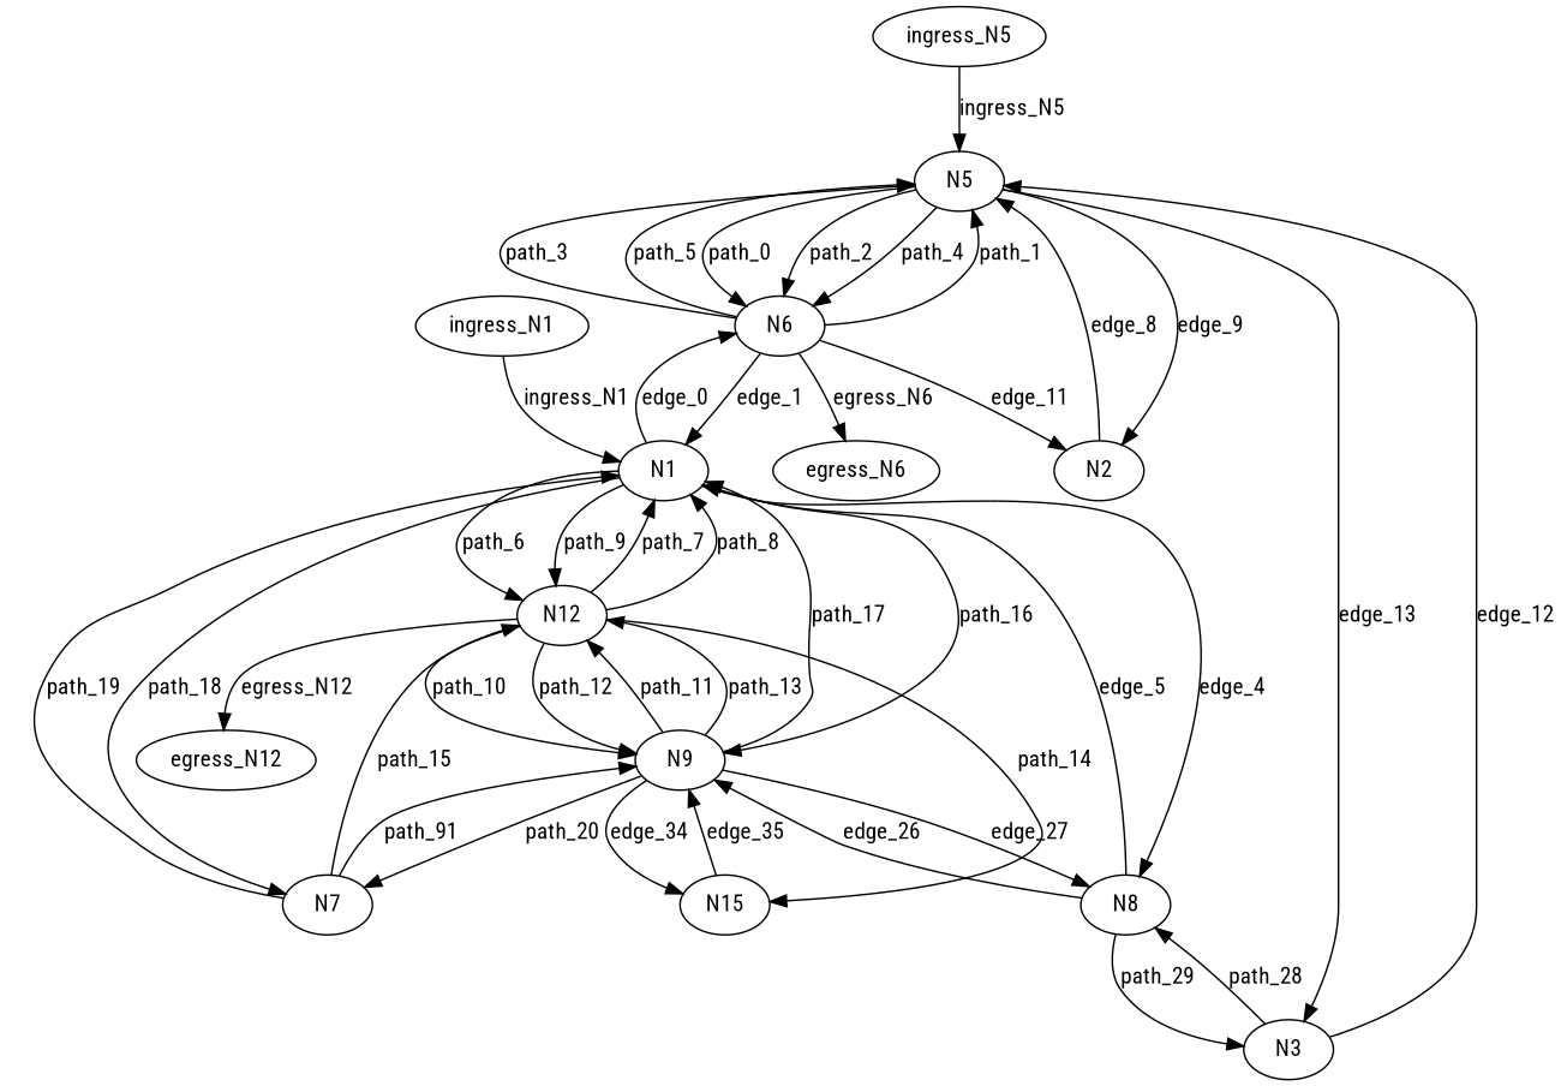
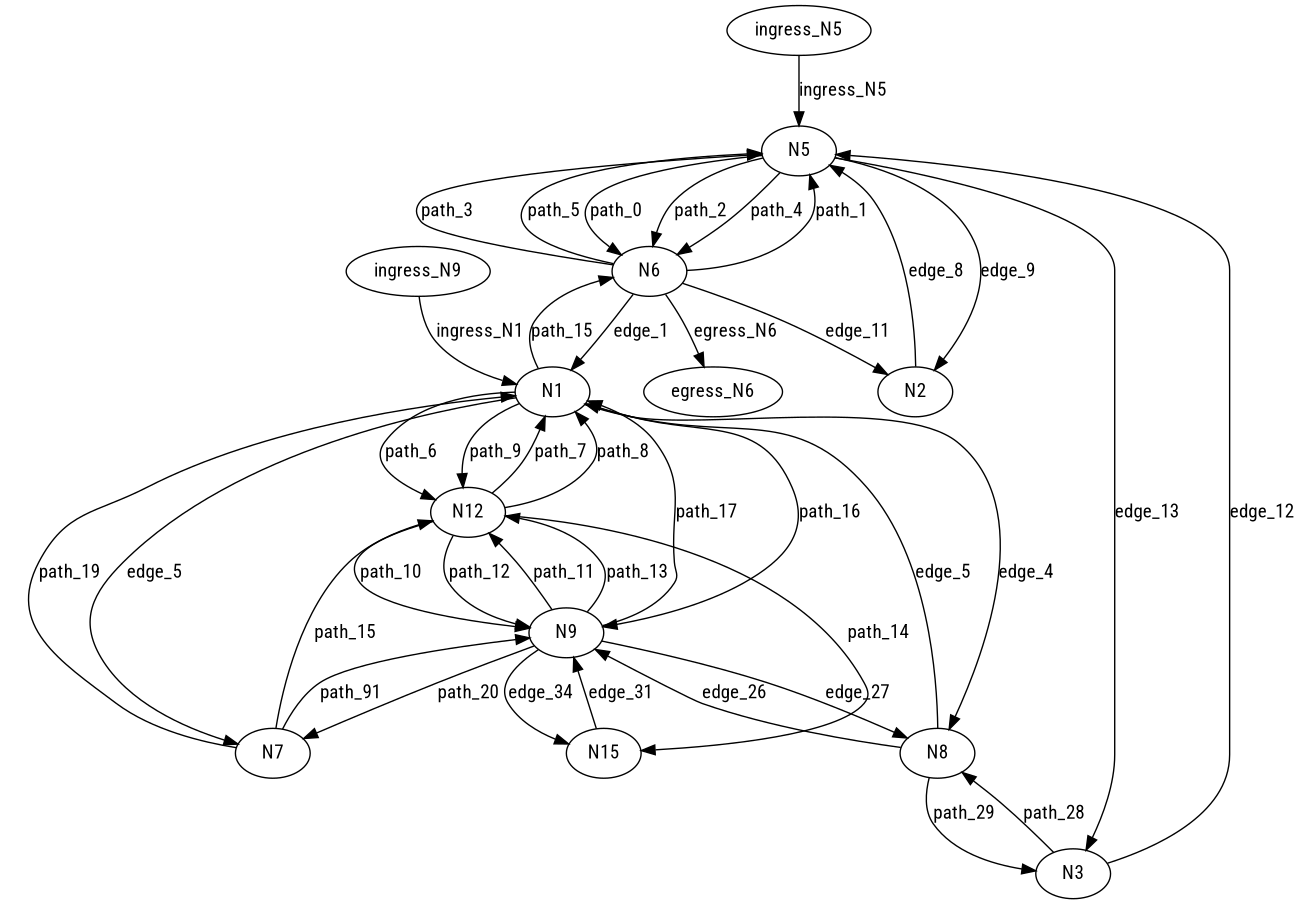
  digraph {
    fontname="Roboto Condensed"
    node [fontname="Roboto Condensed"]
    edge [fontname="Roboto Condensed"]
    N5
    N6
    N2
    N3
    egress_N6
    N1
    N8
    N9
    N7
    N12
    ingress_N5
    N15
-   egress_N12
-   ingress_N1
+   ingress_N1 [label=ingress_N9]
    N5 -> N6 [label=path_0]
    N5 -> N6 [label=path_2]
    N5 -> N6 [label=path_4]
    N5 -> N2 [label=edge_9]
    N5 -> N3 [label=edge_13]
    N6 -> N5 [label=path_1]
    N6 -> N5 [label=path_3]
    N6 -> N5 [label=path_5]
    N6 -> N2 [label=edge_11]
    N6 -> egress_N6 [label=egress_N6]
    N6 -> N1 [label=edge_1]
    N2 -> N5 [label=edge_8]
    N3 -> N5 [label=edge_12]
    N3 -> N8 [label=path_28]
-   N1 -> N6 [label=edge_0]
+   N1 -> N6 [label=path_15]
    N1 -> N8 [label=edge_4]
    N1 -> N9 [label=path_16]
-   N1 -> N7 [label=path_18]
+   N1 -> N7 [label=edge_5]
    N1 -> N12 [label=path_6]
    N1 -> N12 [label=path_9]
    N8 -> N3 [label=path_29]
    N8 -> N1 [label=edge_5]
    N8 -> N9 [label=edge_26]
    N9 -> N1 [label=path_17]
    N9 -> N8 [label=edge_27]
    N9 -> N7 [label=path_20]
    N9 -> N12 [label=path_11]
    N9 -> N12 [label=path_13]
    N9 -> N15 [label=edge_34]
    N7 -> N1 [label=path_19]
    N7 -> N9 [label=path_91]
    N7 -> N12 [label=path_15]
    N12 -> N1 [label=path_7]
    N12 -> N1 [label=path_8]
    N12 -> N9 [label=path_10]
    N12 -> N9 [label=path_12]
    N12 -> N15 [label=path_14]
-   N12 -> egress_N12 [label=egress_N12]
    ingress_N5 -> N5 [label=ingress_N5]
-   N15 -> N9 [label=edge_35]
+   N15 -> N9 [label=edge_31]
    ingress_N1 -> N1 [label=ingress_N1]
  }
